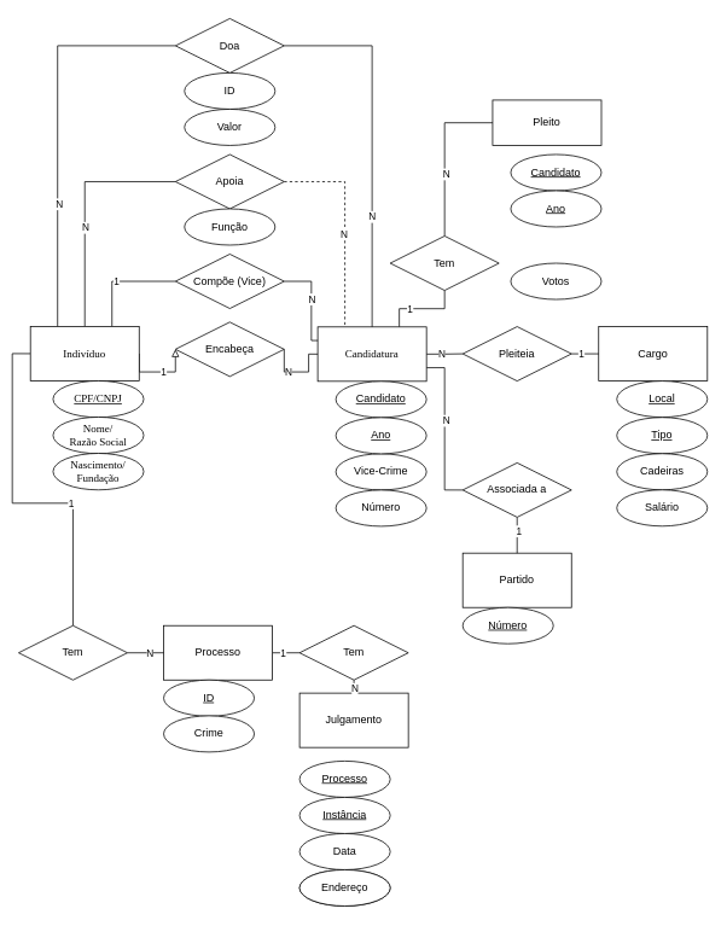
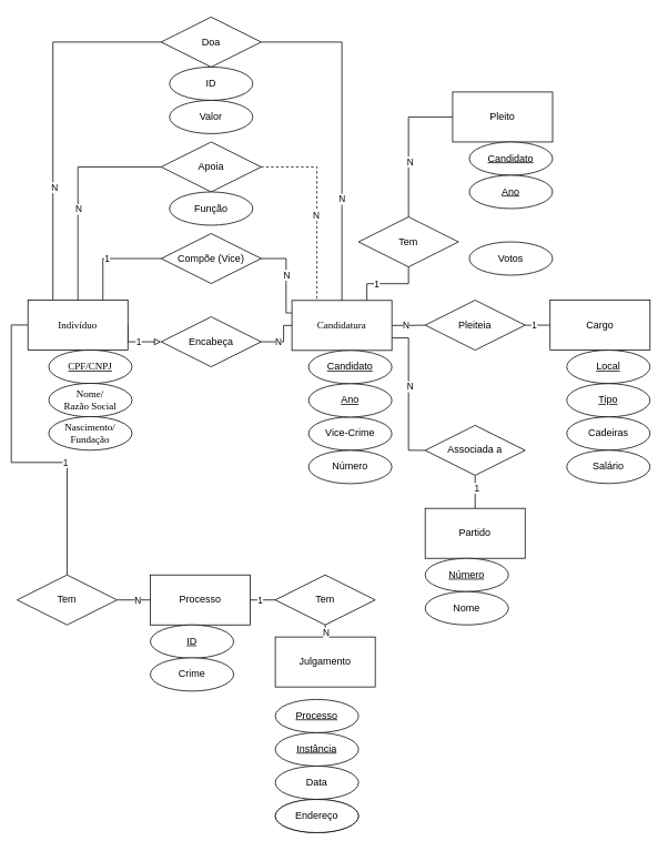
  <mxCell id="0" />
  <mxCell id="1" parent="0" />
  <mxCell id="2" style="edgeStyle=orthogonalEdgeStyle;rounded=0;orthogonalLoop=1;jettySize=auto;html=1;exitX=1;exitY=0.5;exitDx=0;exitDy=0;entryX=0;entryY=0.5;entryDx=0;entryDy=0;endArrow=block;endFill=0;" parent="1" source="12" target="54" edge="1"><mxGeometry relative="1" as="geometry"><Array as="points"><mxPoint x="153" y="410" /></Array></mxGeometry></mxCell>
  <mxCell id="3" value="1" style="edgeLabel;html=1;align=center;verticalAlign=middle;resizable=0;points=[];" parent="2" vertex="1" connectable="0"><mxGeometry x="0.111" relative="1" as="geometry"><mxPoint as="offset" /></mxGeometry></mxCell>
  <mxCell id="4" style="edgeStyle=orthogonalEdgeStyle;rounded=0;orthogonalLoop=1;jettySize=auto;html=1;exitX=0.75;exitY=0;exitDx=0;exitDy=0;entryX=0;entryY=0.5;entryDx=0;entryDy=0;endArrow=none;endFill=0;" parent="1" source="12" target="62" edge="1"><mxGeometry relative="1" as="geometry"><Array as="points"><mxPoint x="123" y="310" /></Array></mxGeometry></mxCell>
  <mxCell id="5" value="1" style="edgeLabel;html=1;align=center;verticalAlign=middle;resizable=0;points=[];" parent="4" vertex="1" connectable="0"><mxGeometry x="-0.094" y="1" relative="1" as="geometry"><mxPoint as="offset" /></mxGeometry></mxCell>
  <mxCell id="6" style="edgeStyle=orthogonalEdgeStyle;rounded=0;orthogonalLoop=1;jettySize=auto;html=1;exitX=0.5;exitY=0;exitDx=0;exitDy=0;entryX=0;entryY=0.5;entryDx=0;entryDy=0;endArrow=none;endFill=0;" parent="1" source="12" target="46" edge="1"><mxGeometry relative="1" as="geometry" /></mxCell>
  <mxCell id="7" value="N" style="edgeLabel;html=1;align=center;verticalAlign=middle;resizable=0;points=[];" parent="6" vertex="1" connectable="0"><mxGeometry x="-0.16" relative="1" as="geometry"><mxPoint as="offset" /></mxGeometry></mxCell>
  <mxCell id="8" style="edgeStyle=orthogonalEdgeStyle;rounded=0;orthogonalLoop=1;jettySize=auto;html=1;exitX=0.25;exitY=0;exitDx=0;exitDy=0;entryX=0;entryY=0.5;entryDx=0;entryDy=0;endArrow=none;endFill=0;" parent="1" source="12" target="65" edge="1"><mxGeometry relative="1" as="geometry" /></mxCell>
  <mxCell id="9" value="N" style="edgeLabel;html=1;align=center;verticalAlign=middle;resizable=0;points=[];" parent="8" vertex="1" connectable="0"><mxGeometry x="-0.386" y="-1" relative="1" as="geometry"><mxPoint as="offset" /></mxGeometry></mxCell>
  <mxCell id="10" style="edgeStyle=orthogonalEdgeStyle;rounded=0;orthogonalLoop=1;jettySize=auto;html=1;exitX=0;exitY=0.5;exitDx=0;exitDy=0;entryX=0.5;entryY=0;entryDx=0;entryDy=0;endArrow=none;endFill=0;" parent="1" source="12" target="70" edge="1"><mxGeometry relative="1" as="geometry"><mxPoint x="733" y="880" as="sourcePoint" /></mxGeometry></mxCell>
  <mxCell id="11" value="1" style="edgeLabel;html=1;align=center;verticalAlign=middle;resizable=0;points=[];" parent="10" vertex="1" connectable="0"><mxGeometry x="0.289" relative="1" as="geometry"><mxPoint as="offset" /></mxGeometry></mxCell>
  <mxCell id="12" value="Indivíduo" style="whiteSpace=wrap;html=1;align=center;rounded=0;sketch=0;fontColor=#000000;fontFamily=Fira Sans;fontSource=https%3A%2F%2Ffonts.googleapis.com%2Fcss%3Ffamily%3DFira%2BSans;" parent="1" vertex="1"><mxGeometry x="33" y="359.83" width="120" height="60" as="geometry" /></mxCell>
  <mxCell id="13" value="CPF/CNPJ" style="ellipse;whiteSpace=wrap;html=1;align=center;fontStyle=4;fontFamily=Fira Sans;fontSource=https%3A%2F%2Ffonts.googleapis.com%2Fcss%3Ffamily%3DFira%2BSans;" parent="1" vertex="1"><mxGeometry x="58" y="419.83" width="100" height="40.34" as="geometry" /></mxCell>
  <mxCell id="14" value="&lt;div&gt;Nome/&lt;/div&gt;&lt;div&gt;Razão Social&lt;br&gt;&lt;/div&gt;" style="ellipse;whiteSpace=wrap;html=1;align=center;fontFamily=Fira Sans;fontSource=https%3A%2F%2Ffonts.googleapis.com%2Fcss%3Ffamily%3DFira%2BSans;" parent="1" vertex="1"><mxGeometry x="58" y="459.83" width="100" height="40.34" as="geometry" /></mxCell>
  <mxCell id="15" value="&lt;div&gt;Nascimento/&lt;/div&gt;&lt;div&gt;Fundação&lt;/div&gt;" style="ellipse;whiteSpace=wrap;html=1;align=center;fontFamily=Fira Sans;fontSource=https%3A%2F%2Ffonts.googleapis.com%2Fcss%3Ffamily%3DFira%2BSans;" parent="1" vertex="1"><mxGeometry x="58" y="499.83" width="100" height="40.34" as="geometry" /></mxCell>
  <mxCell id="16" value="Julgamento" style="whiteSpace=wrap;html=1;align=center;" parent="1" vertex="1"><mxGeometry x="330" y="764.49" width="120" height="60" as="geometry" /></mxCell>
  <mxCell id="17" value="Processo" style="ellipse;whiteSpace=wrap;html=1;align=center;fontStyle=4;" parent="1" vertex="1"><mxGeometry x="330" y="839.49" width="100" height="40" as="geometry" /></mxCell>
  <mxCell id="18" value="Data" style="ellipse;whiteSpace=wrap;html=1;align=center;" parent="1" vertex="1"><mxGeometry x="330" y="919.49" width="100" height="40" as="geometry" /></mxCell>
  <mxCell id="19" style="edgeStyle=orthogonalEdgeStyle;rounded=0;orthogonalLoop=1;jettySize=auto;html=1;exitX=1;exitY=0.5;exitDx=0;exitDy=0;entryX=0;entryY=0.5;entryDx=0;entryDy=0;endArrow=none;endFill=0;" parent="1" source="25" target="59" edge="1"><mxGeometry relative="1" as="geometry" /></mxCell>
  <mxCell id="20" value="N" style="edgeLabel;html=1;align=center;verticalAlign=middle;resizable=0;points=[];" parent="19" vertex="1" connectable="0"><mxGeometry x="-0.173" relative="1" as="geometry"><mxPoint as="offset" /></mxGeometry></mxCell>
  <mxCell id="21" style="edgeStyle=orthogonalEdgeStyle;rounded=0;orthogonalLoop=1;jettySize=auto;html=1;exitX=0.75;exitY=0;exitDx=0;exitDy=0;entryX=0.5;entryY=1;entryDx=0;entryDy=0;endArrow=none;endFill=0;" parent="1" source="25" target="76" edge="1"><mxGeometry relative="1" as="geometry" /></mxCell>
  <mxCell id="22" value="1" style="edgeLabel;html=1;align=center;verticalAlign=middle;resizable=0;points=[];" parent="21" vertex="1" connectable="0"><mxGeometry x="-0.302" relative="1" as="geometry"><mxPoint as="offset" /></mxGeometry></mxCell>
  <mxCell id="23" style="edgeStyle=orthogonalEdgeStyle;rounded=0;orthogonalLoop=1;jettySize=auto;html=1;exitX=1;exitY=0.75;exitDx=0;exitDy=0;entryX=0;entryY=0.5;entryDx=0;entryDy=0;endArrow=none;endFill=0;" parent="1" source="25" target="79" edge="1"><mxGeometry relative="1" as="geometry" /></mxCell>
  <mxCell id="24" value="N" style="edgeLabel;html=1;align=center;verticalAlign=middle;resizable=0;points=[];" parent="23" vertex="1" connectable="0"><mxGeometry x="-0.109" y="1" relative="1" as="geometry"><mxPoint as="offset" /></mxGeometry></mxCell>
  <mxCell id="25" value="Candidatura" style="whiteSpace=wrap;html=1;align=center;rounded=0;sketch=0;fontColor=#000000;fontFamily=Fira Sans;fontSource=https%3A%2F%2Ffonts.googleapis.com%2Fcss%3Ffamily%3DFira%2BSans;" parent="1" vertex="1"><mxGeometry x="350" y="360.34" width="120" height="60" as="geometry" /></mxCell>
  <mxCell id="26" value="Vice-Crime" style="ellipse;whiteSpace=wrap;html=1;align=center;" parent="1" vertex="1"><mxGeometry x="370" y="500.34" width="100" height="40" as="geometry" /></mxCell>
  <mxCell id="27" value="Candidato" style="ellipse;whiteSpace=wrap;html=1;align=center;fontStyle=4;" parent="1" vertex="1"><mxGeometry x="370" y="420.34" width="100" height="40" as="geometry" /></mxCell>
  <mxCell id="28" value="Instância" style="ellipse;whiteSpace=wrap;html=1;align=center;fontStyle=4;" parent="1" vertex="1"><mxGeometry x="330" y="879.49" width="100" height="40" as="geometry" /></mxCell>
  <mxCell id="29" value="Procedente" style="ellipse;whiteSpace=wrap;html=1;align=center;" parent="1" vertex="1"><mxGeometry x="330" y="959.49" width="100" height="40" as="geometry" /></mxCell>
  <mxCell id="30" value="Endereço" style="ellipse;whiteSpace=wrap;html=1;align=center;" parent="1" vertex="1"><mxGeometry x="330" y="959.49" width="100" height="40" as="geometry" /></mxCell>
  <mxCell id="31" style="edgeStyle=orthogonalEdgeStyle;rounded=0;orthogonalLoop=1;jettySize=auto;html=1;exitX=1;exitY=0.5;exitDx=0;exitDy=0;entryX=0;entryY=0.5;entryDx=0;entryDy=0;endArrow=none;endFill=0;" parent="1" source="33" target="73" edge="1"><mxGeometry relative="1" as="geometry" /></mxCell>
  <mxCell id="32" value="1" style="edgeLabel;html=1;align=center;verticalAlign=middle;resizable=0;points=[];" parent="31" vertex="1" connectable="0"><mxGeometry x="-0.3" relative="1" as="geometry"><mxPoint as="offset" /></mxGeometry></mxCell>
  <mxCell id="33" value="Processo" style="whiteSpace=wrap;html=1;align=center;" parent="1" vertex="1"><mxGeometry x="180" y="690" width="120" height="60" as="geometry" /></mxCell>
  <mxCell id="34" value="ID" style="ellipse;whiteSpace=wrap;html=1;align=center;fontStyle=4;" parent="1" vertex="1"><mxGeometry x="180" y="750" width="100" height="40" as="geometry" /></mxCell>
  <mxCell id="35" value="Crime" style="ellipse;whiteSpace=wrap;html=1;align=center;" parent="1" vertex="1"><mxGeometry x="180" y="789.49" width="100" height="40" as="geometry" /></mxCell>
- <mxCell id="36" value="Pleito" style="whiteSpace=wrap;html=1;align=center;" parent="1" vertex="1"><mxGeometry x="543" y="110" width="120" height="50" as="geometry" /></mxCell>
+ <mxCell id="36" value="Pleito" style="whiteSpace=wrap;html=1;align=center;" parent="1" vertex="1"><mxGeometry x="543" y="110" width="120" height="60" as="geometry" /></mxCell>
  <mxCell id="37" value="Candidato" style="ellipse;whiteSpace=wrap;html=1;align=center;fontStyle=4;" parent="1" vertex="1"><mxGeometry x="563" y="170" width="100" height="40" as="geometry" /></mxCell>
  <mxCell id="38" value="Ano" style="ellipse;whiteSpace=wrap;html=1;align=center;fontStyle=4;" parent="1" vertex="1"><mxGeometry x="563" y="210" width="100" height="40" as="geometry" /></mxCell>
  <mxCell id="39" value="Votos" style="ellipse;whiteSpace=wrap;html=1;align=center;" parent="1" vertex="1"><mxGeometry x="563" y="290" width="100" height="40" as="geometry" /></mxCell>
  <mxCell id="40" value="Partido" style="whiteSpace=wrap;html=1;align=center;" parent="1" vertex="1"><mxGeometry x="510" y="610" width="120" height="60" as="geometry" /></mxCell>
  <mxCell id="41" value="Número" style="ellipse;whiteSpace=wrap;html=1;align=center;fontStyle=4;" parent="1" vertex="1"><mxGeometry x="510" y="670" width="100" height="40" as="geometry" /></mxCell>
+ <mxCell id="42" value="Nome" style="ellipse;whiteSpace=wrap;html=1;align=center;" parent="1" vertex="1"><mxGeometry x="510" y="710" width="100" height="40" as="geometry" /></mxCell>
  <mxCell id="43" value="Número" style="ellipse;whiteSpace=wrap;html=1;align=center;" parent="1" vertex="1"><mxGeometry x="370" y="540.34" width="100" height="40" as="geometry" /></mxCell>
  <mxCell id="44" style="edgeStyle=orthogonalEdgeStyle;rounded=0;orthogonalLoop=1;jettySize=auto;html=1;exitX=1;exitY=0.5;exitDx=0;exitDy=0;entryX=0.25;entryY=0;entryDx=0;entryDy=0;endArrow=none;endFill=0;dashed=1;" parent="1" source="46" target="25" edge="1"><mxGeometry relative="1" as="geometry" /></mxCell>
  <mxCell id="45" value="N" style="edgeLabel;html=1;align=center;verticalAlign=middle;resizable=0;points=[];" parent="44" vertex="1" connectable="0"><mxGeometry x="0.088" y="-2" relative="1" as="geometry"><mxPoint as="offset" /></mxGeometry></mxCell>
  <mxCell id="46" value="Apoia" style="shape=rhombus;perimeter=rhombusPerimeter;whiteSpace=wrap;html=1;align=center;" parent="1" vertex="1"><mxGeometry x="193" y="170" width="120" height="60" as="geometry" /></mxCell>
  <mxCell id="47" value="Função" style="ellipse;whiteSpace=wrap;html=1;align=center;" parent="1" vertex="1"><mxGeometry x="203" y="230" width="100" height="40" as="geometry" /></mxCell>
  <mxCell id="48" value="Ano" style="ellipse;whiteSpace=wrap;html=1;align=center;fontStyle=4;" parent="1" vertex="1"><mxGeometry x="370" y="460.34" width="100" height="40" as="geometry" /></mxCell>
  <mxCell id="49" value="Cargo" style="whiteSpace=wrap;html=1;align=center;" parent="1" vertex="1"><mxGeometry x="660" y="360" width="120" height="60" as="geometry" /></mxCell>
  <mxCell id="50" value="Local" style="ellipse;whiteSpace=wrap;html=1;align=center;fontStyle=4;" parent="1" vertex="1"><mxGeometry x="680" y="420" width="100" height="40" as="geometry" /></mxCell>
  <mxCell id="51" value="Tipo" style="ellipse;whiteSpace=wrap;html=1;align=center;fontStyle=4;" parent="1" vertex="1"><mxGeometry x="680" y="460.17" width="100" height="40" as="geometry" /></mxCell>
  <mxCell id="52" style="edgeStyle=orthogonalEdgeStyle;rounded=0;orthogonalLoop=1;jettySize=auto;html=1;exitX=1;exitY=0.5;exitDx=0;exitDy=0;entryX=0;entryY=0.5;entryDx=0;entryDy=0;endArrow=none;endFill=0;" parent="1" source="54" target="25" edge="1"><mxGeometry relative="1" as="geometry"><Array as="points"><mxPoint x="340" y="410" /><mxPoint x="340" y="390" /></Array></mxGeometry></mxCell>
  <mxCell id="53" value="N" style="edgeLabel;html=1;align=center;verticalAlign=middle;resizable=0;points=[];" parent="52" vertex="1" connectable="0"><mxGeometry x="-0.298" relative="1" as="geometry"><mxPoint as="offset" /></mxGeometry></mxCell>
- <mxCell id="54" value="Encabeça" style="shape=rhombus;perimeter=rhombusPerimeter;whiteSpace=wrap;html=1;align=center;" parent="1" vertex="1"><mxGeometry x="193" y="355" width="120" height="60" as="geometry" /></mxCell>
+ <mxCell id="54" value="Encabeça" style="shape=rhombus;perimeter=rhombusPerimeter;whiteSpace=wrap;html=1;align=center;" parent="1" vertex="1"><mxGeometry x="193" y="380" width="120" height="60" as="geometry" /></mxCell>
  <mxCell id="55" value="Cadeiras" style="ellipse;whiteSpace=wrap;html=1;align=center;" parent="1" vertex="1"><mxGeometry x="680" y="500.17" width="100" height="40" as="geometry" /></mxCell>
  <mxCell id="56" value="Salário" style="ellipse;whiteSpace=wrap;html=1;align=center;" parent="1" vertex="1"><mxGeometry x="680" y="540.17" width="100" height="40" as="geometry" /></mxCell>
  <mxCell id="57" style="edgeStyle=orthogonalEdgeStyle;rounded=0;orthogonalLoop=1;jettySize=auto;html=1;exitX=1;exitY=0.5;exitDx=0;exitDy=0;entryX=0;entryY=0.5;entryDx=0;entryDy=0;endArrow=none;endFill=0;" parent="1" source="59" target="49" edge="1"><mxGeometry relative="1" as="geometry" /></mxCell>
  <mxCell id="58" value="1" style="edgeLabel;html=1;align=center;verticalAlign=middle;resizable=0;points=[];" parent="57" vertex="1" connectable="0"><mxGeometry x="-0.311" relative="1" as="geometry"><mxPoint as="offset" /></mxGeometry></mxCell>
  <mxCell id="59" value="Pleiteia" style="shape=rhombus;perimeter=rhombusPerimeter;whiteSpace=wrap;html=1;align=center;" parent="1" vertex="1"><mxGeometry x="510" y="360" width="120" height="60" as="geometry" /></mxCell>
  <mxCell id="60" style="edgeStyle=orthogonalEdgeStyle;rounded=0;orthogonalLoop=1;jettySize=auto;html=1;exitX=1;exitY=0.5;exitDx=0;exitDy=0;entryX=0;entryY=0.25;entryDx=0;entryDy=0;endArrow=none;endFill=0;" parent="1" source="62" target="25" edge="1"><mxGeometry relative="1" as="geometry"><Array as="points"><mxPoint x="343" y="310" /><mxPoint x="343" y="375" /></Array></mxGeometry></mxCell>
  <mxCell id="61" value="N" style="edgeLabel;html=1;align=center;verticalAlign=middle;resizable=0;points=[];" parent="60" vertex="1" connectable="0"><mxGeometry x="-0.044" relative="1" as="geometry"><mxPoint as="offset" /></mxGeometry></mxCell>
  <mxCell id="62" value="Compõe (Vice)" style="shape=rhombus;perimeter=rhombusPerimeter;whiteSpace=wrap;html=1;align=center;" parent="1" vertex="1"><mxGeometry x="193" y="280" width="120" height="60" as="geometry" /></mxCell>
  <mxCell id="63" style="edgeStyle=orthogonalEdgeStyle;rounded=0;orthogonalLoop=1;jettySize=auto;html=1;exitX=1;exitY=0.5;exitDx=0;exitDy=0;entryX=0.5;entryY=0;entryDx=0;entryDy=0;endArrow=none;endFill=0;" parent="1" source="65" target="25" edge="1"><mxGeometry relative="1" as="geometry" /></mxCell>
  <mxCell id="64" value="N" style="edgeLabel;html=1;align=center;verticalAlign=middle;resizable=0;points=[];" parent="63" vertex="1" connectable="0"><mxGeometry x="0.399" y="-1" relative="1" as="geometry"><mxPoint as="offset" /></mxGeometry></mxCell>
  <mxCell id="65" value="Doa" style="shape=rhombus;perimeter=rhombusPerimeter;whiteSpace=wrap;html=1;align=center;" parent="1" vertex="1"><mxGeometry x="193" y="20" width="120" height="60" as="geometry" /></mxCell>
  <mxCell id="66" value="ID" style="ellipse;whiteSpace=wrap;html=1;align=center;" parent="1" vertex="1"><mxGeometry x="203" y="80" width="100" height="40" as="geometry" /></mxCell>
  <mxCell id="67" value="Valor" style="ellipse;whiteSpace=wrap;html=1;align=center;" parent="1" vertex="1"><mxGeometry x="203" y="120" width="100" height="40" as="geometry" /></mxCell>
  <mxCell id="68" style="edgeStyle=orthogonalEdgeStyle;rounded=0;orthogonalLoop=1;jettySize=auto;html=1;exitX=1;exitY=0.5;exitDx=0;exitDy=0;entryX=0;entryY=0.5;entryDx=0;entryDy=0;endArrow=none;endFill=0;" parent="1" source="70" target="33" edge="1"><mxGeometry relative="1" as="geometry" /></mxCell>
  <mxCell id="69" value="N" style="edgeLabel;html=1;align=center;verticalAlign=middle;resizable=0;points=[];" parent="68" vertex="1" connectable="0"><mxGeometry x="0.175" relative="1" as="geometry"><mxPoint as="offset" /></mxGeometry></mxCell>
  <mxCell id="70" value="Tem" style="shape=rhombus;perimeter=rhombusPerimeter;whiteSpace=wrap;html=1;align=center;" parent="1" vertex="1"><mxGeometry x="20" y="690" width="120" height="60" as="geometry" /></mxCell>
  <mxCell id="71" style="edgeStyle=orthogonalEdgeStyle;rounded=0;orthogonalLoop=1;jettySize=auto;html=1;exitX=0.5;exitY=1;exitDx=0;exitDy=0;entryX=0.5;entryY=0;entryDx=0;entryDy=0;endArrow=none;endFill=0;" parent="1" source="73" target="16" edge="1"><mxGeometry relative="1" as="geometry" /></mxCell>
  <mxCell id="72" value="N" style="edgeLabel;html=1;align=center;verticalAlign=middle;resizable=0;points=[];" parent="71" vertex="1" connectable="0"><mxGeometry x="0.287" relative="1" as="geometry"><mxPoint as="offset" /></mxGeometry></mxCell>
  <mxCell id="73" value="Tem" style="shape=rhombus;perimeter=rhombusPerimeter;whiteSpace=wrap;html=1;align=center;" parent="1" vertex="1"><mxGeometry x="330" y="690" width="120" height="60" as="geometry" /></mxCell>
  <mxCell id="74" style="edgeStyle=orthogonalEdgeStyle;rounded=0;orthogonalLoop=1;jettySize=auto;html=1;exitX=0.5;exitY=0;exitDx=0;exitDy=0;entryX=0;entryY=0.5;entryDx=0;entryDy=0;endArrow=none;endFill=0;" parent="1" source="76" target="36" edge="1"><mxGeometry relative="1" as="geometry" /></mxCell>
  <mxCell id="75" value="N" style="edgeLabel;html=1;align=center;verticalAlign=middle;resizable=0;points=[];" parent="74" vertex="1" connectable="0"><mxGeometry x="-0.225" y="-1" relative="1" as="geometry"><mxPoint as="offset" /></mxGeometry></mxCell>
  <mxCell id="76" value="Tem" style="shape=rhombus;perimeter=rhombusPerimeter;whiteSpace=wrap;html=1;align=center;" parent="1" vertex="1"><mxGeometry x="430" y="260" width="120" height="60" as="geometry" /></mxCell>
  <mxCell id="77" style="edgeStyle=orthogonalEdgeStyle;rounded=0;orthogonalLoop=1;jettySize=auto;html=1;exitX=0.5;exitY=1;exitDx=0;exitDy=0;entryX=0.5;entryY=0;entryDx=0;entryDy=0;endArrow=none;endFill=0;" parent="1" source="79" target="40" edge="1"><mxGeometry relative="1" as="geometry" /></mxCell>
  <mxCell id="78" value="1" style="edgeLabel;html=1;align=center;verticalAlign=middle;resizable=0;points=[];" parent="77" vertex="1" connectable="0"><mxGeometry x="-0.228" y="1" relative="1" as="geometry"><mxPoint as="offset" /></mxGeometry></mxCell>
  <mxCell id="79" value="Associada a" style="shape=rhombus;perimeter=rhombusPerimeter;whiteSpace=wrap;html=1;align=center;" parent="1" vertex="1"><mxGeometry x="510" y="510.34" width="120" height="60" as="geometry" /></mxCell>
